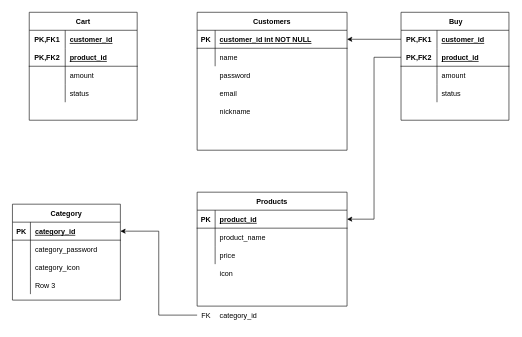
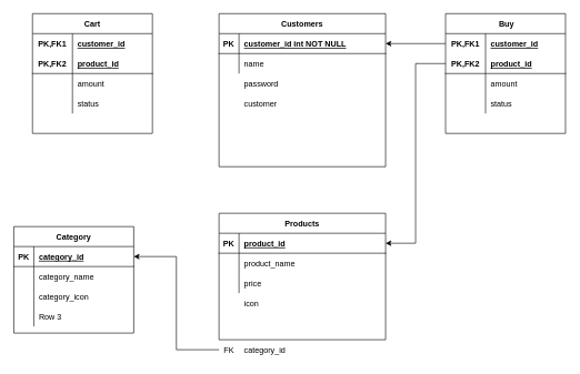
  <mxCell id="0" />
  <mxCell id="1" parent="0" />
  <mxCell id="2" value="Customers" style="shape=table;startSize=30;container=1;collapsible=1;childLayout=tableLayout;fixedRows=1;rowLines=0;fontStyle=1;align=center;resizeLast=1;" parent="1" vertex="1"><mxGeometry x="328" y="20" width="250" height="230" as="geometry" /></mxCell>
  <mxCell id="3" value="" style="shape=partialRectangle;collapsible=0;dropTarget=0;pointerEvents=0;fillColor=none;points=[[0,0.5],[1,0.5]];portConstraint=eastwest;top=0;left=0;right=0;bottom=1;" parent="2" vertex="1"><mxGeometry y="30" width="250" height="30" as="geometry" /></mxCell>
  <mxCell id="4" value="PK" style="shape=partialRectangle;overflow=hidden;connectable=0;fillColor=none;top=0;left=0;bottom=0;right=0;fontStyle=1;" parent="3" vertex="1"><mxGeometry width="30" height="30" as="geometry" /></mxCell>
  <mxCell id="5" value="customer_id int NOT NULL " style="shape=partialRectangle;overflow=hidden;connectable=0;fillColor=none;top=0;left=0;bottom=0;right=0;align=left;spacingLeft=6;fontStyle=5;" parent="3" vertex="1"><mxGeometry x="30" width="220" height="30" as="geometry" /></mxCell>
  <mxCell id="6" value="" style="shape=partialRectangle;collapsible=0;dropTarget=0;pointerEvents=0;fillColor=none;points=[[0,0.5],[1,0.5]];portConstraint=eastwest;top=0;left=0;right=0;bottom=0;" parent="2" vertex="1"><mxGeometry y="60" width="250" height="30" as="geometry" /></mxCell>
  <mxCell id="7" value="" style="shape=partialRectangle;overflow=hidden;connectable=0;fillColor=none;top=0;left=0;bottom=0;right=0;" parent="6" vertex="1"><mxGeometry width="30" height="30" as="geometry" /></mxCell>
  <mxCell id="8" value="name" style="shape=partialRectangle;overflow=hidden;connectable=0;fillColor=none;top=0;left=0;bottom=0;right=0;align=left;spacingLeft=6;" parent="6" vertex="1"><mxGeometry x="30" width="220" height="30" as="geometry" /></mxCell>
  <mxCell id="9" value="Products" style="shape=table;startSize=30;container=1;collapsible=1;childLayout=tableLayout;fixedRows=1;rowLines=0;fontStyle=1;align=center;resizeLast=1;" vertex="1" parent="1"><mxGeometry x="328" y="320" width="250" height="190" as="geometry" /></mxCell>
  <mxCell id="10" value="" style="shape=partialRectangle;collapsible=0;dropTarget=0;pointerEvents=0;fillColor=none;top=0;left=0;bottom=1;right=0;points=[[0,0.5],[1,0.5]];portConstraint=eastwest;" vertex="1" parent="9"><mxGeometry y="30" width="250" height="30" as="geometry" /></mxCell>
  <mxCell id="11" value="PK" style="shape=partialRectangle;connectable=0;fillColor=none;top=0;left=0;bottom=0;right=0;fontStyle=1;overflow=hidden;" vertex="1" parent="10"><mxGeometry width="30" height="30" as="geometry" /></mxCell>
  <mxCell id="12" value="product_id" style="shape=partialRectangle;connectable=0;fillColor=none;top=0;left=0;bottom=0;right=0;align=left;spacingLeft=6;fontStyle=5;overflow=hidden;" vertex="1" parent="10"><mxGeometry x="30" width="220" height="30" as="geometry" /></mxCell>
  <mxCell id="13" value="" style="shape=partialRectangle;collapsible=0;dropTarget=0;pointerEvents=0;fillColor=none;top=0;left=0;bottom=0;right=0;points=[[0,0.5],[1,0.5]];portConstraint=eastwest;" vertex="1" parent="9"><mxGeometry y="60" width="250" height="30" as="geometry" /></mxCell>
  <mxCell id="14" value="" style="shape=partialRectangle;connectable=0;fillColor=none;top=0;left=0;bottom=0;right=0;editable=1;overflow=hidden;" vertex="1" parent="13"><mxGeometry width="30" height="30" as="geometry" /></mxCell>
  <mxCell id="15" value="product_name" style="shape=partialRectangle;connectable=0;fillColor=none;top=0;left=0;bottom=0;right=0;align=left;spacingLeft=6;overflow=hidden;" vertex="1" parent="13"><mxGeometry x="30" width="220" height="30" as="geometry" /></mxCell>
  <mxCell id="16" value="" style="shape=partialRectangle;collapsible=0;dropTarget=0;pointerEvents=0;fillColor=none;top=0;left=0;bottom=0;right=0;points=[[0,0.5],[1,0.5]];portConstraint=eastwest;" vertex="1" parent="9"><mxGeometry y="90" width="250" height="30" as="geometry" /></mxCell>
  <mxCell id="17" value="" style="shape=partialRectangle;connectable=0;fillColor=none;top=0;left=0;bottom=0;right=0;editable=1;overflow=hidden;" vertex="1" parent="16"><mxGeometry width="30" height="30" as="geometry" /></mxCell>
  <mxCell id="18" value="price" style="shape=partialRectangle;connectable=0;fillColor=none;top=0;left=0;bottom=0;right=0;align=left;spacingLeft=6;overflow=hidden;" vertex="1" parent="16"><mxGeometry x="30" width="220" height="30" as="geometry" /></mxCell>
  <mxCell id="19" value="" style="shape=partialRectangle;collapsible=0;dropTarget=0;pointerEvents=0;fillColor=none;points=[[0,0.5],[1,0.5]];portConstraint=eastwest;top=0;left=0;right=0;bottom=0;" vertex="1" parent="1"><mxGeometry x="328" y="110" width="250" height="30" as="geometry" /></mxCell>
  <mxCell id="20" value="" style="shape=partialRectangle;overflow=hidden;connectable=0;fillColor=none;top=0;left=0;bottom=0;right=0;" vertex="1" parent="19"><mxGeometry width="30" height="30" as="geometry" /></mxCell>
  <mxCell id="21" value="password" style="shape=partialRectangle;overflow=hidden;connectable=0;fillColor=none;top=0;left=0;bottom=0;right=0;align=left;spacingLeft=6;" vertex="1" parent="19"><mxGeometry x="30" width="220" height="30" as="geometry" /></mxCell>
  <mxCell id="22" value="" style="shape=partialRectangle;collapsible=0;dropTarget=0;pointerEvents=0;fillColor=none;points=[[0,0.5],[1,0.5]];portConstraint=eastwest;top=0;left=0;right=0;bottom=0;" vertex="1" parent="1"><mxGeometry x="328" y="170" width="250" height="30" as="geometry" /></mxCell>
  <mxCell id="23" value="" style="shape=partialRectangle;overflow=hidden;connectable=0;fillColor=none;top=0;left=0;bottom=0;right=0;" vertex="1" parent="22"><mxGeometry width="30" height="30" as="geometry" /></mxCell>
- <mxCell id="24" value="nickname" style="shape=partialRectangle;overflow=hidden;connectable=0;fillColor=none;top=0;left=0;bottom=0;right=0;align=left;spacingLeft=6;" vertex="1" parent="22"><mxGeometry x="30" width="220" height="30" as="geometry" /></mxCell>
  <mxCell id="25" value="" style="shape=partialRectangle;collapsible=0;dropTarget=0;pointerEvents=0;fillColor=none;top=0;left=0;bottom=0;right=0;points=[[0,0.5],[1,0.5]];portConstraint=eastwest;" vertex="1" parent="1"><mxGeometry x="328" y="440" width="250" height="30" as="geometry" /></mxCell>
  <mxCell id="26" value="" style="shape=partialRectangle;connectable=0;fillColor=none;top=0;left=0;bottom=0;right=0;editable=1;overflow=hidden;" vertex="1" parent="25"><mxGeometry width="30" height="30" as="geometry" /></mxCell>
  <mxCell id="27" value="icon" style="shape=partialRectangle;connectable=0;fillColor=none;top=0;left=0;bottom=0;right=0;align=left;spacingLeft=6;overflow=hidden;" vertex="1" parent="25"><mxGeometry x="30" width="220" height="30" as="geometry" /></mxCell>
  <mxCell id="28" value="" style="shape=partialRectangle;collapsible=0;dropTarget=0;pointerEvents=0;fillColor=none;points=[[0,0.5],[1,0.5]];portConstraint=eastwest;top=0;left=0;right=0;bottom=0;" vertex="1" parent="1"><mxGeometry x="328" y="140" width="250" height="30" as="geometry" /></mxCell>
  <mxCell id="29" value="" style="shape=partialRectangle;overflow=hidden;connectable=0;fillColor=none;top=0;left=0;bottom=0;right=0;" vertex="1" parent="28"><mxGeometry width="30" height="30" as="geometry" /></mxCell>
- <mxCell id="30" value="email" style="shape=partialRectangle;overflow=hidden;connectable=0;fillColor=none;top=0;left=0;bottom=0;right=0;align=left;spacingLeft=6;" vertex="1" parent="28"><mxGeometry x="30" width="220" height="30" as="geometry" /></mxCell>
+ <mxCell id="30" value="customer" style="shape=partialRectangle;overflow=hidden;connectable=0;fillColor=none;top=0;left=0;bottom=0;right=0;align=left;spacingLeft=6;" vertex="1" parent="28"><mxGeometry x="30" width="220" height="30" as="geometry" /></mxCell>
  <mxCell id="31" value="" style="shape=partialRectangle;collapsible=0;dropTarget=0;pointerEvents=0;fillColor=none;points=[[0,0.5],[1,0.5]];portConstraint=eastwest;top=0;left=0;right=0;bottom=0;" vertex="1" parent="1"><mxGeometry x="328" y="210" width="250" height="30" as="geometry" /></mxCell>
  <mxCell id="32" value="" style="shape=partialRectangle;overflow=hidden;connectable=0;fillColor=none;top=0;left=0;bottom=0;right=0;" vertex="1" parent="31"><mxGeometry width="30" height="30" as="geometry" /></mxCell>
  <mxCell id="33" style="edgeStyle=orthogonalEdgeStyle;rounded=0;orthogonalLoop=1;jettySize=auto;html=1;exitX=0;exitY=0.5;exitDx=0;exitDy=0;entryX=1;entryY=0.5;entryDx=0;entryDy=0;" edge="1" parent="1" source="34" target="38"><mxGeometry relative="1" as="geometry" /></mxCell>
  <mxCell id="34" value="" style="shape=partialRectangle;collapsible=0;dropTarget=0;pointerEvents=0;fillColor=none;top=0;left=0;bottom=0;right=0;points=[[0,0.5],[1,0.5]];portConstraint=eastwest;" vertex="1" parent="1"><mxGeometry x="328" y="510" width="250" height="30" as="geometry" /></mxCell>
  <mxCell id="35" value="FK" style="shape=partialRectangle;connectable=0;fillColor=none;top=0;left=0;bottom=0;right=0;editable=1;overflow=hidden;" vertex="1" parent="34"><mxGeometry width="30" height="30" as="geometry" /></mxCell>
  <mxCell id="36" value="category_id" style="shape=partialRectangle;connectable=0;fillColor=none;top=0;left=0;bottom=0;right=0;align=left;spacingLeft=6;overflow=hidden;" vertex="1" parent="34"><mxGeometry x="30" width="220" height="30" as="geometry" /></mxCell>
  <mxCell id="37" value="Category" style="shape=table;startSize=30;container=1;collapsible=1;childLayout=tableLayout;fixedRows=1;rowLines=0;fontStyle=1;align=center;resizeLast=1;" vertex="1" parent="1"><mxGeometry x="20" y="340" width="180" height="160" as="geometry" /></mxCell>
  <mxCell id="38" value="" style="shape=partialRectangle;collapsible=0;dropTarget=0;pointerEvents=0;fillColor=none;top=0;left=0;bottom=1;right=0;points=[[0,0.5],[1,0.5]];portConstraint=eastwest;" vertex="1" parent="37"><mxGeometry y="30" width="180" height="30" as="geometry" /></mxCell>
  <mxCell id="39" value="PK" style="shape=partialRectangle;connectable=0;fillColor=none;top=0;left=0;bottom=0;right=0;fontStyle=1;overflow=hidden;" vertex="1" parent="38"><mxGeometry width="30" height="30" as="geometry" /></mxCell>
  <mxCell id="40" value="category_id" style="shape=partialRectangle;connectable=0;fillColor=none;top=0;left=0;bottom=0;right=0;align=left;spacingLeft=6;fontStyle=5;overflow=hidden;" vertex="1" parent="38"><mxGeometry x="30" width="150" height="30" as="geometry" /></mxCell>
  <mxCell id="41" value="" style="shape=partialRectangle;collapsible=0;dropTarget=0;pointerEvents=0;fillColor=none;top=0;left=0;bottom=0;right=0;points=[[0,0.5],[1,0.5]];portConstraint=eastwest;" vertex="1" parent="37"><mxGeometry y="60" width="180" height="30" as="geometry" /></mxCell>
  <mxCell id="42" value="" style="shape=partialRectangle;connectable=0;fillColor=none;top=0;left=0;bottom=0;right=0;editable=1;overflow=hidden;" vertex="1" parent="41"><mxGeometry width="30" height="30" as="geometry" /></mxCell>
- <mxCell id="43" value="category_password" style="shape=partialRectangle;connectable=0;fillColor=none;top=0;left=0;bottom=0;right=0;align=left;spacingLeft=6;overflow=hidden;" vertex="1" parent="41"><mxGeometry x="30" width="150" height="30" as="geometry" /></mxCell>
+ <mxCell id="43" value="category_name" style="shape=partialRectangle;connectable=0;fillColor=none;top=0;left=0;bottom=0;right=0;align=left;spacingLeft=6;overflow=hidden;" vertex="1" parent="41"><mxGeometry x="30" width="150" height="30" as="geometry" /></mxCell>
  <mxCell id="44" value="" style="shape=partialRectangle;collapsible=0;dropTarget=0;pointerEvents=0;fillColor=none;top=0;left=0;bottom=0;right=0;points=[[0,0.5],[1,0.5]];portConstraint=eastwest;" vertex="1" parent="37"><mxGeometry y="90" width="180" height="30" as="geometry" /></mxCell>
  <mxCell id="45" value="" style="shape=partialRectangle;connectable=0;fillColor=none;top=0;left=0;bottom=0;right=0;editable=1;overflow=hidden;" vertex="1" parent="44"><mxGeometry width="30" height="30" as="geometry" /></mxCell>
  <mxCell id="46" value="category_icon" style="shape=partialRectangle;connectable=0;fillColor=none;top=0;left=0;bottom=0;right=0;align=left;spacingLeft=6;overflow=hidden;" vertex="1" parent="44"><mxGeometry x="30" width="150" height="30" as="geometry" /></mxCell>
  <mxCell id="47" value="" style="shape=partialRectangle;collapsible=0;dropTarget=0;pointerEvents=0;fillColor=none;top=0;left=0;bottom=0;right=0;points=[[0,0.5],[1,0.5]];portConstraint=eastwest;" vertex="1" parent="37"><mxGeometry y="120" width="180" height="30" as="geometry" /></mxCell>
  <mxCell id="48" value="" style="shape=partialRectangle;connectable=0;fillColor=none;top=0;left=0;bottom=0;right=0;editable=1;overflow=hidden;" vertex="1" parent="47"><mxGeometry width="30" height="30" as="geometry" /></mxCell>
  <mxCell id="49" value="Row 3" style="shape=partialRectangle;connectable=0;fillColor=none;top=0;left=0;bottom=0;right=0;align=left;spacingLeft=6;overflow=hidden;" vertex="1" parent="47"><mxGeometry x="30" width="150" height="30" as="geometry" /></mxCell>
  <mxCell id="50" value=" Buy" style="shape=table;startSize=30;container=1;collapsible=1;childLayout=tableLayout;fixedRows=1;rowLines=0;fontStyle=1;align=center;resizeLast=1;" vertex="1" parent="1"><mxGeometry x="668" y="20" width="180" height="180" as="geometry" /></mxCell>
  <mxCell id="51" value="" style="shape=partialRectangle;collapsible=0;dropTarget=0;pointerEvents=0;fillColor=none;top=0;left=0;bottom=0;right=0;points=[[0,0.5],[1,0.5]];portConstraint=eastwest;" vertex="1" parent="50"><mxGeometry y="30" width="180" height="30" as="geometry" /></mxCell>
  <mxCell id="52" value="PK,FK1" style="shape=partialRectangle;connectable=0;fillColor=none;top=0;left=0;bottom=0;right=0;fontStyle=1;overflow=hidden;" vertex="1" parent="51"><mxGeometry width="60" height="30" as="geometry" /></mxCell>
  <mxCell id="53" value="customer_id" style="shape=partialRectangle;connectable=0;fillColor=none;top=0;left=0;bottom=0;right=0;align=left;spacingLeft=6;fontStyle=5;overflow=hidden;" vertex="1" parent="51"><mxGeometry x="60" width="120" height="30" as="geometry" /></mxCell>
  <mxCell id="54" value="" style="shape=partialRectangle;collapsible=0;dropTarget=0;pointerEvents=0;fillColor=none;top=0;left=0;bottom=1;right=0;points=[[0,0.5],[1,0.5]];portConstraint=eastwest;" vertex="1" parent="50"><mxGeometry y="60" width="180" height="30" as="geometry" /></mxCell>
  <mxCell id="55" value="PK,FK2" style="shape=partialRectangle;connectable=0;fillColor=none;top=0;left=0;bottom=0;right=0;fontStyle=1;overflow=hidden;" vertex="1" parent="54"><mxGeometry width="60" height="30" as="geometry" /></mxCell>
  <mxCell id="56" value="product_id" style="shape=partialRectangle;connectable=0;fillColor=none;top=0;left=0;bottom=0;right=0;align=left;spacingLeft=6;fontStyle=5;overflow=hidden;" vertex="1" parent="54"><mxGeometry x="60" width="120" height="30" as="geometry" /></mxCell>
  <mxCell id="57" value="" style="shape=partialRectangle;collapsible=0;dropTarget=0;pointerEvents=0;fillColor=none;top=0;left=0;bottom=0;right=0;points=[[0,0.5],[1,0.5]];portConstraint=eastwest;" vertex="1" parent="50"><mxGeometry y="90" width="180" height="30" as="geometry" /></mxCell>
  <mxCell id="58" value="" style="shape=partialRectangle;connectable=0;fillColor=none;top=0;left=0;bottom=0;right=0;editable=1;overflow=hidden;" vertex="1" parent="57"><mxGeometry width="60" height="30" as="geometry" /></mxCell>
  <mxCell id="59" value="amount" style="shape=partialRectangle;connectable=0;fillColor=none;top=0;left=0;bottom=0;right=0;align=left;spacingLeft=6;overflow=hidden;" vertex="1" parent="57"><mxGeometry x="60" width="120" height="30" as="geometry" /></mxCell>
  <mxCell id="60" value="" style="shape=partialRectangle;collapsible=0;dropTarget=0;pointerEvents=0;fillColor=none;top=0;left=0;bottom=0;right=0;points=[[0,0.5],[1,0.5]];portConstraint=eastwest;" vertex="1" parent="50"><mxGeometry y="120" width="180" height="30" as="geometry" /></mxCell>
  <mxCell id="61" value="" style="shape=partialRectangle;connectable=0;fillColor=none;top=0;left=0;bottom=0;right=0;editable=1;overflow=hidden;" vertex="1" parent="60"><mxGeometry width="60" height="30" as="geometry" /></mxCell>
  <mxCell id="62" value="status" style="shape=partialRectangle;connectable=0;fillColor=none;top=0;left=0;bottom=0;right=0;align=left;spacingLeft=6;overflow=hidden;" vertex="1" parent="60"><mxGeometry x="60" width="120" height="30" as="geometry" /></mxCell>
  <mxCell id="63" style="edgeStyle=orthogonalEdgeStyle;rounded=0;orthogonalLoop=1;jettySize=auto;html=1;exitX=0;exitY=0.5;exitDx=0;exitDy=0;entryX=1;entryY=0.5;entryDx=0;entryDy=0;" edge="1" parent="1" source="51" target="3"><mxGeometry relative="1" as="geometry" /></mxCell>
  <mxCell id="64" style="edgeStyle=orthogonalEdgeStyle;rounded=0;orthogonalLoop=1;jettySize=auto;html=1;exitX=0;exitY=0.5;exitDx=0;exitDy=0;entryX=1;entryY=0.5;entryDx=0;entryDy=0;" edge="1" parent="1" source="54" target="10"><mxGeometry relative="1" as="geometry" /></mxCell>
  <mxCell id="65" value="Cart" style="shape=table;startSize=30;container=1;collapsible=1;childLayout=tableLayout;fixedRows=1;rowLines=0;fontStyle=1;align=center;resizeLast=1;" vertex="1" parent="1"><mxGeometry x="48" y="20" width="180" height="180" as="geometry" /></mxCell>
  <mxCell id="66" value="" style="shape=partialRectangle;collapsible=0;dropTarget=0;pointerEvents=0;fillColor=none;top=0;left=0;bottom=0;right=0;points=[[0,0.5],[1,0.5]];portConstraint=eastwest;" vertex="1" parent="65"><mxGeometry y="30" width="180" height="30" as="geometry" /></mxCell>
  <mxCell id="67" value="PK,FK1" style="shape=partialRectangle;connectable=0;fillColor=none;top=0;left=0;bottom=0;right=0;fontStyle=1;overflow=hidden;" vertex="1" parent="66"><mxGeometry width="60" height="30" as="geometry" /></mxCell>
  <mxCell id="68" value="customer_id" style="shape=partialRectangle;connectable=0;fillColor=none;top=0;left=0;bottom=0;right=0;align=left;spacingLeft=6;fontStyle=5;overflow=hidden;" vertex="1" parent="66"><mxGeometry x="60" width="120" height="30" as="geometry" /></mxCell>
  <mxCell id="69" value="" style="shape=partialRectangle;collapsible=0;dropTarget=0;pointerEvents=0;fillColor=none;top=0;left=0;bottom=1;right=0;points=[[0,0.5],[1,0.5]];portConstraint=eastwest;" vertex="1" parent="65"><mxGeometry y="60" width="180" height="30" as="geometry" /></mxCell>
  <mxCell id="70" value="PK,FK2" style="shape=partialRectangle;connectable=0;fillColor=none;top=0;left=0;bottom=0;right=0;fontStyle=1;overflow=hidden;" vertex="1" parent="69"><mxGeometry width="60" height="30" as="geometry" /></mxCell>
  <mxCell id="71" value="product_id" style="shape=partialRectangle;connectable=0;fillColor=none;top=0;left=0;bottom=0;right=0;align=left;spacingLeft=6;fontStyle=5;overflow=hidden;" vertex="1" parent="69"><mxGeometry x="60" width="120" height="30" as="geometry" /></mxCell>
  <mxCell id="72" value="" style="shape=partialRectangle;collapsible=0;dropTarget=0;pointerEvents=0;fillColor=none;top=0;left=0;bottom=0;right=0;points=[[0,0.5],[1,0.5]];portConstraint=eastwest;" vertex="1" parent="65"><mxGeometry y="90" width="180" height="30" as="geometry" /></mxCell>
  <mxCell id="73" value="" style="shape=partialRectangle;connectable=0;fillColor=none;top=0;left=0;bottom=0;right=0;editable=1;overflow=hidden;" vertex="1" parent="72"><mxGeometry width="60" height="30" as="geometry" /></mxCell>
  <mxCell id="74" value="amount" style="shape=partialRectangle;connectable=0;fillColor=none;top=0;left=0;bottom=0;right=0;align=left;spacingLeft=6;overflow=hidden;" vertex="1" parent="72"><mxGeometry x="60" width="120" height="30" as="geometry" /></mxCell>
  <mxCell id="75" value="" style="shape=partialRectangle;collapsible=0;dropTarget=0;pointerEvents=0;fillColor=none;top=0;left=0;bottom=0;right=0;points=[[0,0.5],[1,0.5]];portConstraint=eastwest;" vertex="1" parent="65"><mxGeometry y="120" width="180" height="30" as="geometry" /></mxCell>
  <mxCell id="76" value="" style="shape=partialRectangle;connectable=0;fillColor=none;top=0;left=0;bottom=0;right=0;editable=1;overflow=hidden;" vertex="1" parent="75"><mxGeometry width="60" height="30" as="geometry" /></mxCell>
  <mxCell id="77" value="status" style="shape=partialRectangle;connectable=0;fillColor=none;top=0;left=0;bottom=0;right=0;align=left;spacingLeft=6;overflow=hidden;" vertex="1" parent="75"><mxGeometry x="60" width="120" height="30" as="geometry" /></mxCell>
